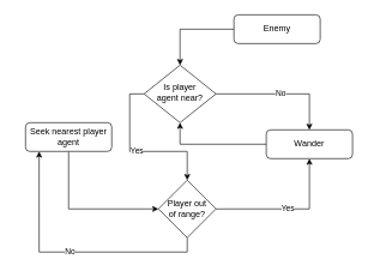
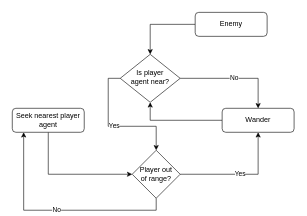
  <mxCell id="0" />
  <mxCell id="1" parent="0" />
  <mxCell id="2" style="edgeStyle=orthogonalEdgeStyle;rounded=0;orthogonalLoop=1;jettySize=auto;html=1;exitX=0;exitY=0.5;exitDx=0;exitDy=0;entryX=0.5;entryY=0;entryDx=0;entryDy=0;" edge="1" parent="1" source="3" target="6"><mxGeometry relative="1" as="geometry" /></mxCell>
  <mxCell id="3" value="Enemy" style="rounded=1;whiteSpace=wrap;html=1;" vertex="1" parent="1"><mxGeometry x="325" y="20" width="120" height="40" as="geometry" /></mxCell>
  <mxCell id="4" value="Yes" style="edgeStyle=orthogonalEdgeStyle;rounded=0;orthogonalLoop=1;jettySize=auto;html=1;exitX=0;exitY=0.5;exitDx=0;exitDy=0;" edge="1" parent="1" source="6" target="9"><mxGeometry relative="1" as="geometry" /></mxCell>
  <mxCell id="5" value="No" style="edgeStyle=orthogonalEdgeStyle;rounded=0;orthogonalLoop=1;jettySize=auto;html=1;exitX=1;exitY=0.5;exitDx=0;exitDy=0;entryX=0.5;entryY=0;entryDx=0;entryDy=0;" edge="1" parent="1" source="6" target="13"><mxGeometry relative="1" as="geometry" /></mxCell>
  <mxCell id="6" value="Is player &lt;br&gt;agent near?" style="rhombus;whiteSpace=wrap;html=1;shadow=0;fontFamily=Helvetica;fontSize=12;align=center;strokeWidth=1;spacing=6;spacingTop=-4;" vertex="1" parent="1"><mxGeometry x="200" y="90" width="100" height="80" as="geometry" /></mxCell>
  <mxCell id="7" value="No" style="edgeStyle=orthogonalEdgeStyle;rounded=0;orthogonalLoop=1;jettySize=auto;html=1;exitX=0.5;exitY=1;exitDx=0;exitDy=0;entryX=0.158;entryY=1;entryDx=0;entryDy=0;entryPerimeter=0;" edge="1" parent="1" source="9" target="11"><mxGeometry relative="1" as="geometry" /></mxCell>
  <mxCell id="8" value="Yes" style="edgeStyle=orthogonalEdgeStyle;rounded=0;orthogonalLoop=1;jettySize=auto;html=1;exitX=1;exitY=0.5;exitDx=0;exitDy=0;entryX=0.5;entryY=1;entryDx=0;entryDy=0;" edge="1" parent="1" source="9" target="13"><mxGeometry relative="1" as="geometry" /></mxCell>
  <mxCell id="9" value="Player out&lt;br&gt;of range?" style="rhombus;whiteSpace=wrap;html=1;" vertex="1" parent="1"><mxGeometry x="220" y="250" width="80" height="80" as="geometry" /></mxCell>
  <mxCell id="10" style="edgeStyle=orthogonalEdgeStyle;rounded=0;orthogonalLoop=1;jettySize=auto;html=1;exitX=0.5;exitY=1;exitDx=0;exitDy=0;entryX=0;entryY=0.5;entryDx=0;entryDy=0;" edge="1" parent="1" source="11" target="9"><mxGeometry relative="1" as="geometry" /></mxCell>
- <mxCell id="11" value="Seek nearest player agent" style="rounded=1;whiteSpace=wrap;html=1;fontSize=12;glass=0;strokeWidth=1;shadow=0;" vertex="1" parent="1"><mxGeometry x="35" y="170" width="120" height="40" as="geometry" /></mxCell>
+ <mxCell id="11" value="Seek nearest player agent" style="rounded=1;whiteSpace=wrap;html=1;fontSize=12;glass=0;strokeWidth=1;shadow=0;" vertex="1" parent="1"><mxGeometry x="20" y="180" width="120" height="40" as="geometry" /></mxCell>
  <mxCell id="12" style="edgeStyle=orthogonalEdgeStyle;rounded=0;orthogonalLoop=1;jettySize=auto;html=1;exitX=0;exitY=0.5;exitDx=0;exitDy=0;entryX=0.5;entryY=1;entryDx=0;entryDy=0;" edge="1" parent="1" source="13" target="6"><mxGeometry relative="1" as="geometry" /></mxCell>
  <mxCell id="13" value="Wander" style="rounded=1;whiteSpace=wrap;html=1;fontSize=12;glass=0;strokeWidth=1;shadow=0;" vertex="1" parent="1"><mxGeometry x="370" y="180" width="120" height="40" as="geometry" /></mxCell>
